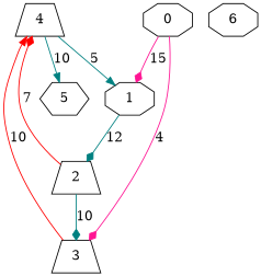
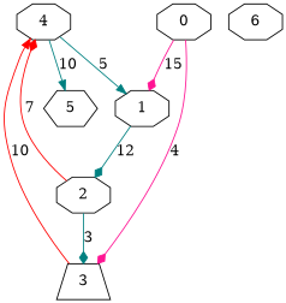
  digraph {
    rankdir=TB
    node [shape=trapezium]
    edge [arrowhead=diamond color=teal]
-   4
+   4 [shape=octagon]
    1 [shape=octagon]
    5 [shape=hexagon]
-   2
+   2 [shape=octagon]
    3
    0 [shape=octagon]
    6 [shape=octagon]
    4 -> 1 [arrowhead=normal label=5]
    4 -> 5 [arrowhead=normal label=10]
    1 -> 2 [label=12]
    2 -> 4 [color=red label=7]
-   2 -> 3 [label=10]
+   2 -> 3 [label=3]
    3 -> 4 [arrowhead=normal color=red label=10]
    0 -> 1 [color=deeppink label=15]
    0 -> 3 [color=deeppink label=4]
  }
